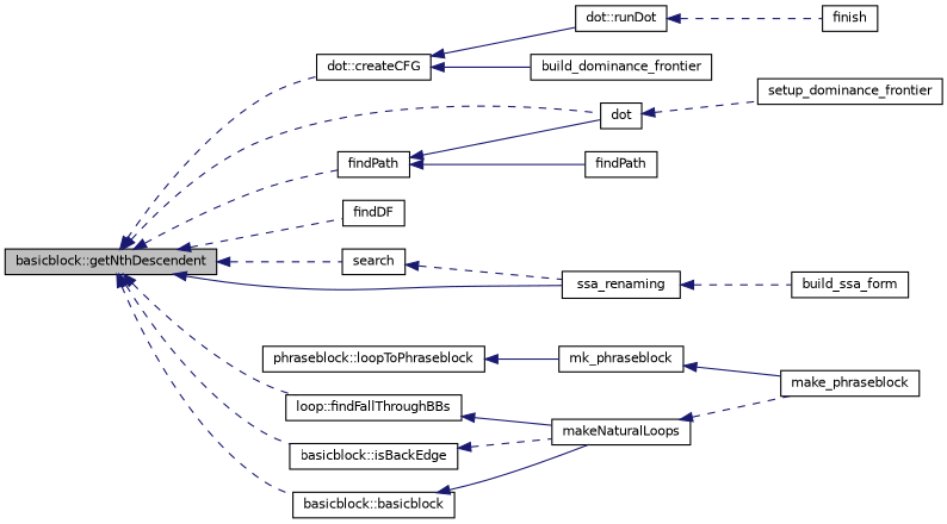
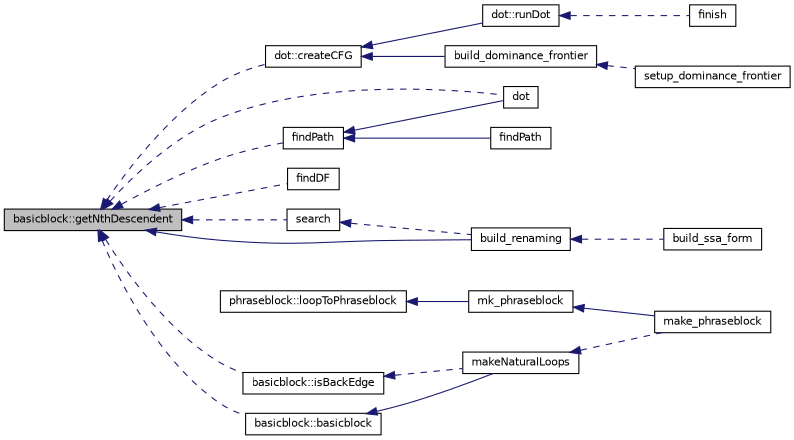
  digraph {
    rankdir=LR
    node [color=black fillcolor=white fontname=Helvetica fontsize=10 shape=record style=filled]
    edge [color=midnightblue dir=back fontname=Helvetica fontsize=10 labelfontname=Helvetica labelfontsize=10 style=dashed]
    n1 [fillcolor=grey75 fontcolor=black height=0.2 label="basicblock::getNthDescendent" width=0.4]
    n2 [height=0.2 label="dot::createCFG" width=0.4]
    n3 [height=0.2 label=dot width=0.4]
    n4 [height=0.2 label=findDF width=0.4]
-   n5 [height=0.2 label="loop::findFallThroughBBs" width=0.4]
    n6 [height=0.2 label=findPath width=0.4]
    n7 [height=0.2 label="basicblock::isBackEdge" width=0.4]
    n8 [height=0.2 label=search width=0.4]
    n9 [height=0.2 label="basicblock::basicblock" width=0.4]
-   n10 [height=0.2 label=ssa_renaming width=0.4]
+   n10 [height=0.2 label=build_renaming width=0.4]
    n11 [height=0.2 label="dot::runDot" width=0.4]
    n12 [height=0.2 label=build_dominance_frontier width=0.4]
    n13 [height=0.2 label=makeNaturalLoops width=0.4]
    n14 [height=0.2 label=findPath width=0.4]
    n15 [height=0.2 label="phraseblock::loopToPhraseblock" width=0.4]
    n16 [height=0.2 label=mk_phraseblock width=0.4]
    n17 [height=0.2 label=finish width=0.4]
    n18 [height=0.2 label=setup_dominance_frontier width=0.4]
    n19 [height=0.2 label=make_phraseblock width=0.4]
    n20 [height=0.2 label=build_ssa_form width=0.4]
    n1 -> n2
    n1 -> n3
    n1 -> n4
-   n1 -> n5
    n1 -> n6
    n1 -> n7
    n1 -> n8
    n1 -> n9
    n1 -> n10 [style=solid]
    n2 -> n11 [style=solid]
    n2 -> n12 [style=solid]
-   n5 -> n13 [style=solid]
    n6 -> n3 [style=solid]
    n6 -> n14 [style=solid]
    n7 -> n13
    n8 -> n10
    n9 -> n13 [style=solid]
    n10 -> n20
    n11 -> n17
-   n3 -> n18
+   n12 -> n18
    n13 -> n19
    n15 -> n16 [style=solid]
    n16 -> n19 [style=solid]
  }
